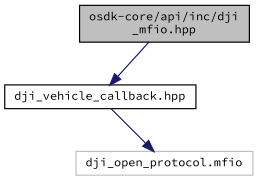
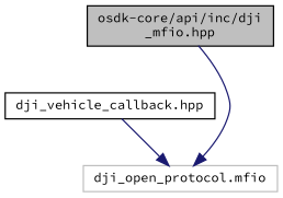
  digraph {
    fontname="Source Code Pro"
    node [color=black fillcolor=white fontname="Source Code Pro" fontsize=10 shape=record style=filled]
    edge [color=midnightblue fontname="Source Code Pro" fontsize=10 labelfontname=Helvetica labelfontsize=10 style=solid]
    n1 [fillcolor=grey75 fontcolor=black height=0.2 label="osdk-core/api/inc/dji\l_mfio.hpp" width=0.4]
    n2 [height=0.2 label="dji_vehicle_callback.hpp" width=0.4]
    n3 [color=grey75 height=0.2 label="dji_open_protocol.mfio" width=0.4]
-   n1 -> n2
+   n1 -> n3
    n2 -> n3
  }
